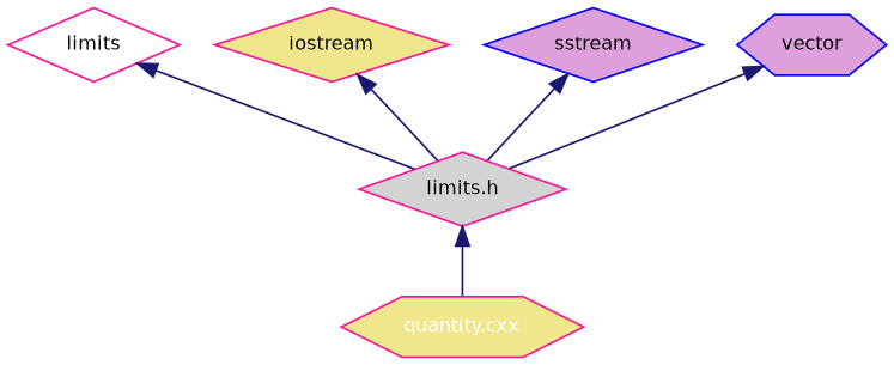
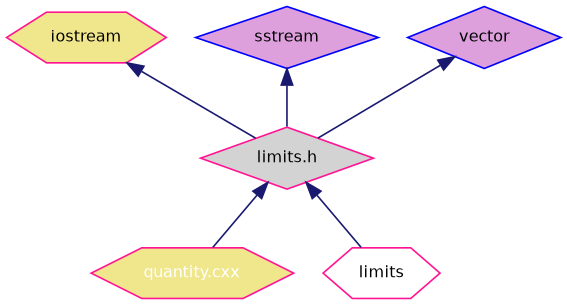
  digraph {
    node [color=deeppink fillcolor=khaki fontname=Helvetica fontsize=10 shape=hexagon style=filled]
    edge [color=midnightblue dir=back fontname=Helvetica fontsize=10 style=solid]
    n1 [fontcolor=white height=0.2 label="quantity.cxx" width=0.4]
    n2 [fillcolor=lightgrey height=0.2 label="limits.h" shape=diamond width=0.4]
-   n3 [fillcolor=white height=0.2 label=limits shape=diamond width=0.4]
-   n4 [height=0.2 label=iostream shape=diamond width=0.4]
+   n3 [fillcolor=white height=0.2 label=limits width=0.4]
+   n4 [height=0.2 label=iostream width=0.4]
    n5 [color=blue fillcolor=plum height=0.2 label=sstream shape=diamond width=0.4]
-   n6 [color=blue fillcolor=plum height=0.2 label=vector width=0.4]
+   n6 [color=blue fillcolor=plum height=0.2 label=vector shape=diamond width=0.4]
    n2 -> n1
-   n3 -> n2
+   n2 -> n3
    n4 -> n2
    n5 -> n2
    n6 -> n2
  }
